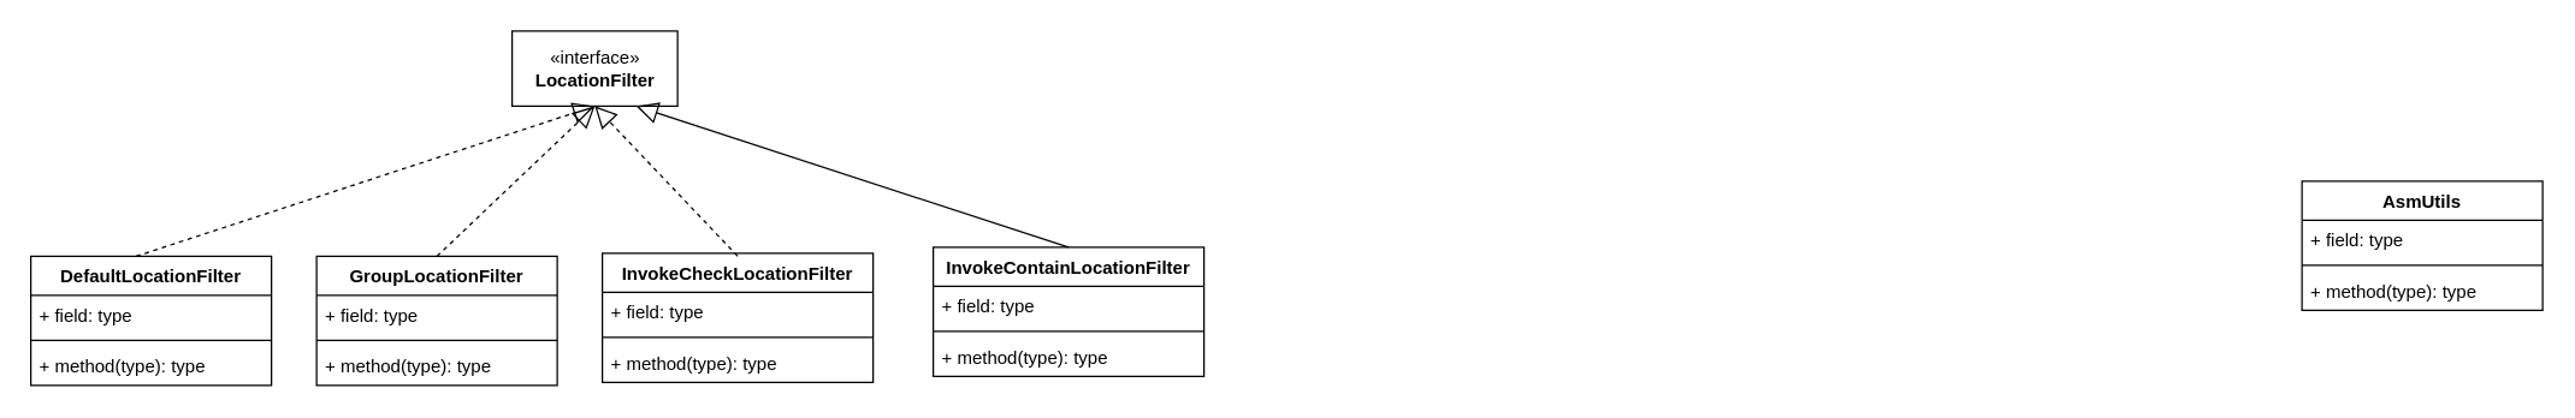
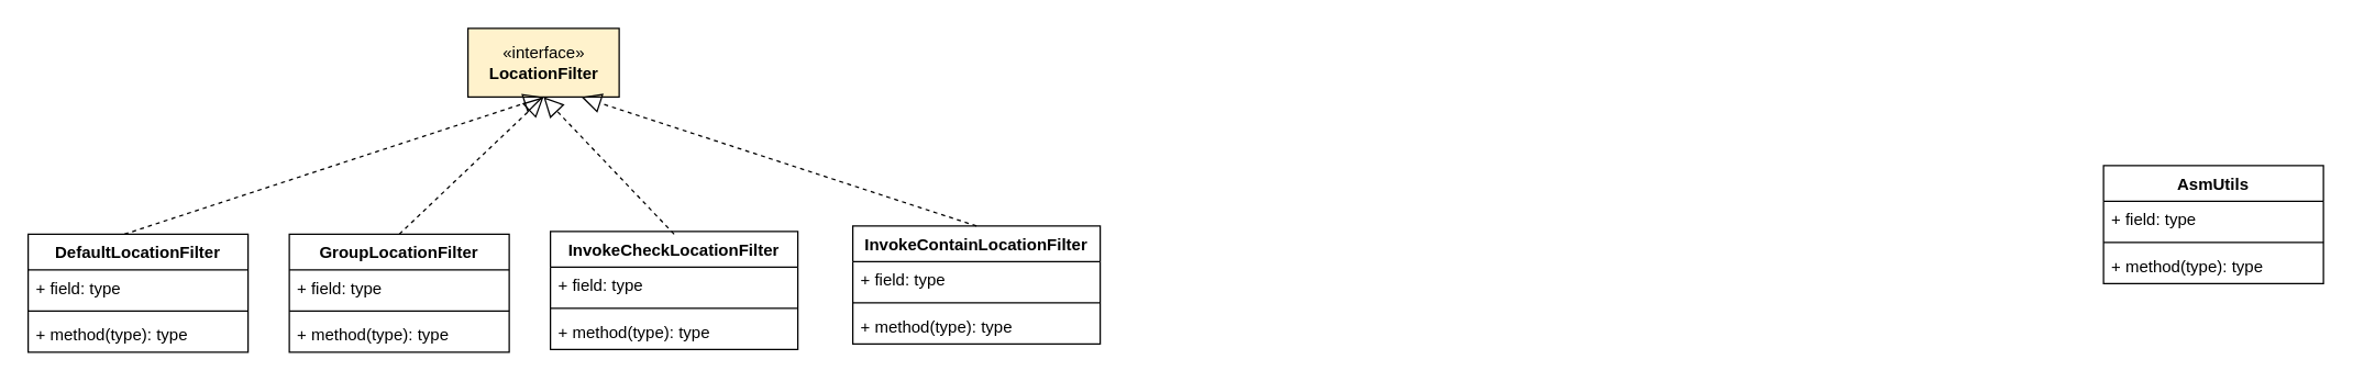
  <mxCell id="0" />
  <mxCell id="1" parent="0" />
- <mxCell id="2" value="«interface»&lt;br&gt;&lt;b&gt;LocationFilter&lt;/b&gt;" style="html=1;" vertex="1" parent="1"><mxGeometry x="340" y="20" width="110" height="50" as="geometry" /></mxCell>
+ <mxCell id="2" value="«interface»&lt;br&gt;&lt;b&gt;LocationFilter&lt;/b&gt;" style="html=1;fillColor=#fff2cc;" vertex="1" parent="1"><mxGeometry x="340" y="20" width="110" height="50" as="geometry" /></mxCell>
  <mxCell id="3" value="DefaultLocationFilter" style="swimlane;fontStyle=1;align=center;verticalAlign=top;childLayout=stackLayout;horizontal=1;startSize=26;horizontalStack=0;resizeParent=1;resizeParentMax=0;resizeLast=0;collapsible=1;marginBottom=0;" vertex="1" parent="1"><mxGeometry x="20" y="170" width="160" height="86" as="geometry" /></mxCell>
  <mxCell id="4" value="" style="endArrow=block;dashed=1;endFill=0;endSize=12;html=1;entryX=0.5;entryY=1;entryDx=0;entryDy=0;" edge="1" parent="3" target="2"><mxGeometry width="160" relative="1" as="geometry"><mxPoint x="70" as="sourcePoint" /><mxPoint x="230" as="targetPoint" /></mxGeometry></mxCell>
  <mxCell id="5" value="+ field: type" style="text;strokeColor=none;fillColor=none;align=left;verticalAlign=top;spacingLeft=4;spacingRight=4;overflow=hidden;rotatable=0;points=[[0,0.5],[1,0.5]];portConstraint=eastwest;" vertex="1" parent="3"><mxGeometry y="26" width="160" height="26" as="geometry" /></mxCell>
  <mxCell id="6" value="" style="line;strokeWidth=1;fillColor=none;align=left;verticalAlign=middle;spacingTop=-1;spacingLeft=3;spacingRight=3;rotatable=0;labelPosition=right;points=[];portConstraint=eastwest;" vertex="1" parent="3"><mxGeometry y="52" width="160" height="8" as="geometry" /></mxCell>
  <mxCell id="7" value="+ method(type): type" style="text;strokeColor=none;fillColor=none;align=left;verticalAlign=top;spacingLeft=4;spacingRight=4;overflow=hidden;rotatable=0;points=[[0,0.5],[1,0.5]];portConstraint=eastwest;" vertex="1" parent="3"><mxGeometry y="60" width="160" height="26" as="geometry" /></mxCell>
  <mxCell id="8" value="GroupLocationFilter" style="swimlane;fontStyle=1;align=center;verticalAlign=top;childLayout=stackLayout;horizontal=1;startSize=26;horizontalStack=0;resizeParent=1;resizeParentMax=0;resizeLast=0;collapsible=1;marginBottom=0;" vertex="1" parent="1"><mxGeometry x="210" y="170" width="160" height="86" as="geometry" /></mxCell>
  <mxCell id="9" value="" style="endArrow=block;dashed=1;endFill=0;endSize=12;html=1;entryX=0.5;entryY=1;entryDx=0;entryDy=0;" edge="1" parent="8" target="2"><mxGeometry width="160" relative="1" as="geometry"><mxPoint x="80" as="sourcePoint" /><mxPoint x="240" as="targetPoint" /></mxGeometry></mxCell>
  <mxCell id="10" value="+ field: type" style="text;strokeColor=none;fillColor=none;align=left;verticalAlign=top;spacingLeft=4;spacingRight=4;overflow=hidden;rotatable=0;points=[[0,0.5],[1,0.5]];portConstraint=eastwest;" vertex="1" parent="8"><mxGeometry y="26" width="160" height="26" as="geometry" /></mxCell>
  <mxCell id="11" value="" style="line;strokeWidth=1;fillColor=none;align=left;verticalAlign=middle;spacingTop=-1;spacingLeft=3;spacingRight=3;rotatable=0;labelPosition=right;points=[];portConstraint=eastwest;" vertex="1" parent="8"><mxGeometry y="52" width="160" height="8" as="geometry" /></mxCell>
  <mxCell id="12" value="+ method(type): type" style="text;strokeColor=none;fillColor=none;align=left;verticalAlign=top;spacingLeft=4;spacingRight=4;overflow=hidden;rotatable=0;points=[[0,0.5],[1,0.5]];portConstraint=eastwest;" vertex="1" parent="8"><mxGeometry y="60" width="160" height="26" as="geometry" /></mxCell>
  <mxCell id="13" value="InvokeCheckLocationFilter" style="swimlane;fontStyle=1;align=center;verticalAlign=top;childLayout=stackLayout;horizontal=1;startSize=26;horizontalStack=0;resizeParent=1;resizeParentMax=0;resizeLast=0;collapsible=1;marginBottom=0;" vertex="1" parent="1"><mxGeometry x="400" y="168" width="180" height="86" as="geometry" /></mxCell>
  <mxCell id="14" value="" style="endArrow=block;dashed=1;endFill=0;endSize=12;html=1;entryX=0.5;entryY=1;entryDx=0;entryDy=0;" edge="1" parent="13" target="2"><mxGeometry width="160" relative="1" as="geometry"><mxPoint x="90" y="2" as="sourcePoint" /><mxPoint x="250" y="2" as="targetPoint" /></mxGeometry></mxCell>
  <mxCell id="15" value="+ field: type" style="text;strokeColor=none;fillColor=none;align=left;verticalAlign=top;spacingLeft=4;spacingRight=4;overflow=hidden;rotatable=0;points=[[0,0.5],[1,0.5]];portConstraint=eastwest;" vertex="1" parent="13"><mxGeometry y="26" width="180" height="26" as="geometry" /></mxCell>
  <mxCell id="16" value="" style="line;strokeWidth=1;fillColor=none;align=left;verticalAlign=middle;spacingTop=-1;spacingLeft=3;spacingRight=3;rotatable=0;labelPosition=right;points=[];portConstraint=eastwest;" vertex="1" parent="13"><mxGeometry y="52" width="180" height="8" as="geometry" /></mxCell>
  <mxCell id="17" value="+ method(type): type" style="text;strokeColor=none;fillColor=none;align=left;verticalAlign=top;spacingLeft=4;spacingRight=4;overflow=hidden;rotatable=0;points=[[0,0.5],[1,0.5]];portConstraint=eastwest;" vertex="1" parent="13"><mxGeometry y="60" width="180" height="26" as="geometry" /></mxCell>
  <mxCell id="18" value="InvokeContainLocationFilter" style="swimlane;fontStyle=1;align=center;verticalAlign=top;childLayout=stackLayout;horizontal=1;startSize=26;horizontalStack=0;resizeParent=1;resizeParentMax=0;resizeLast=0;collapsible=1;marginBottom=0;" vertex="1" parent="1"><mxGeometry x="620" y="164" width="180" height="86" as="geometry" /></mxCell>
  <mxCell id="19" value="+ field: type" style="text;strokeColor=none;fillColor=none;align=left;verticalAlign=top;spacingLeft=4;spacingRight=4;overflow=hidden;rotatable=0;points=[[0,0.5],[1,0.5]];portConstraint=eastwest;" vertex="1" parent="18"><mxGeometry y="26" width="180" height="26" as="geometry" /></mxCell>
  <mxCell id="20" value="" style="line;strokeWidth=1;fillColor=none;align=left;verticalAlign=middle;spacingTop=-1;spacingLeft=3;spacingRight=3;rotatable=0;labelPosition=right;points=[];portConstraint=eastwest;" vertex="1" parent="18"><mxGeometry y="52" width="180" height="8" as="geometry" /></mxCell>
  <mxCell id="21" value="+ method(type): type" style="text;strokeColor=none;fillColor=none;align=left;verticalAlign=top;spacingLeft=4;spacingRight=4;overflow=hidden;rotatable=0;points=[[0,0.5],[1,0.5]];portConstraint=eastwest;" vertex="1" parent="18"><mxGeometry y="60" width="180" height="26" as="geometry" /></mxCell>
- <mxCell id="22" value="" style="endArrow=block;dashed=0;endFill=0;endSize=12;html=1;entryX=0.75;entryY=1;entryDx=0;entryDy=0;exitX=0.5;exitY=0;exitDx=0;exitDy=0;" edge="1" parent="1" source="18" target="2"><mxGeometry width="160" relative="1" as="geometry"><mxPoint x="710" y="150" as="sourcePoint" /><mxPoint x="880" y="170" as="targetPoint" /></mxGeometry></mxCell>
+ <mxCell id="22" value="" style="endArrow=block;dashed=1;endFill=0;endSize=12;html=1;entryX=0.75;entryY=1;entryDx=0;entryDy=0;exitX=0.5;exitY=0;exitDx=0;exitDy=0;" edge="1" parent="1" source="18" target="2"><mxGeometry width="160" relative="1" as="geometry"><mxPoint x="710" y="150" as="sourcePoint" /><mxPoint x="880" y="170" as="targetPoint" /></mxGeometry></mxCell>
  <mxCell id="23" value="AsmUtils" style="swimlane;fontStyle=1;align=center;verticalAlign=top;childLayout=stackLayout;horizontal=1;startSize=26;horizontalStack=0;resizeParent=1;resizeParentMax=0;resizeLast=0;collapsible=1;marginBottom=0;" vertex="1" parent="1"><mxGeometry x="1530" y="120" width="160" height="86" as="geometry" /></mxCell>
  <mxCell id="24" value="+ field: type" style="text;strokeColor=none;fillColor=none;align=left;verticalAlign=top;spacingLeft=4;spacingRight=4;overflow=hidden;rotatable=0;points=[[0,0.5],[1,0.5]];portConstraint=eastwest;" vertex="1" parent="23"><mxGeometry y="26" width="160" height="26" as="geometry" /></mxCell>
  <mxCell id="25" value="" style="line;strokeWidth=1;fillColor=none;align=left;verticalAlign=middle;spacingTop=-1;spacingLeft=3;spacingRight=3;rotatable=0;labelPosition=right;points=[];portConstraint=eastwest;" vertex="1" parent="23"><mxGeometry y="52" width="160" height="8" as="geometry" /></mxCell>
  <mxCell id="26" value="+ method(type): type" style="text;strokeColor=none;fillColor=none;align=left;verticalAlign=top;spacingLeft=4;spacingRight=4;overflow=hidden;rotatable=0;points=[[0,0.5],[1,0.5]];portConstraint=eastwest;" vertex="1" parent="23"><mxGeometry y="60" width="160" height="26" as="geometry" /></mxCell>
